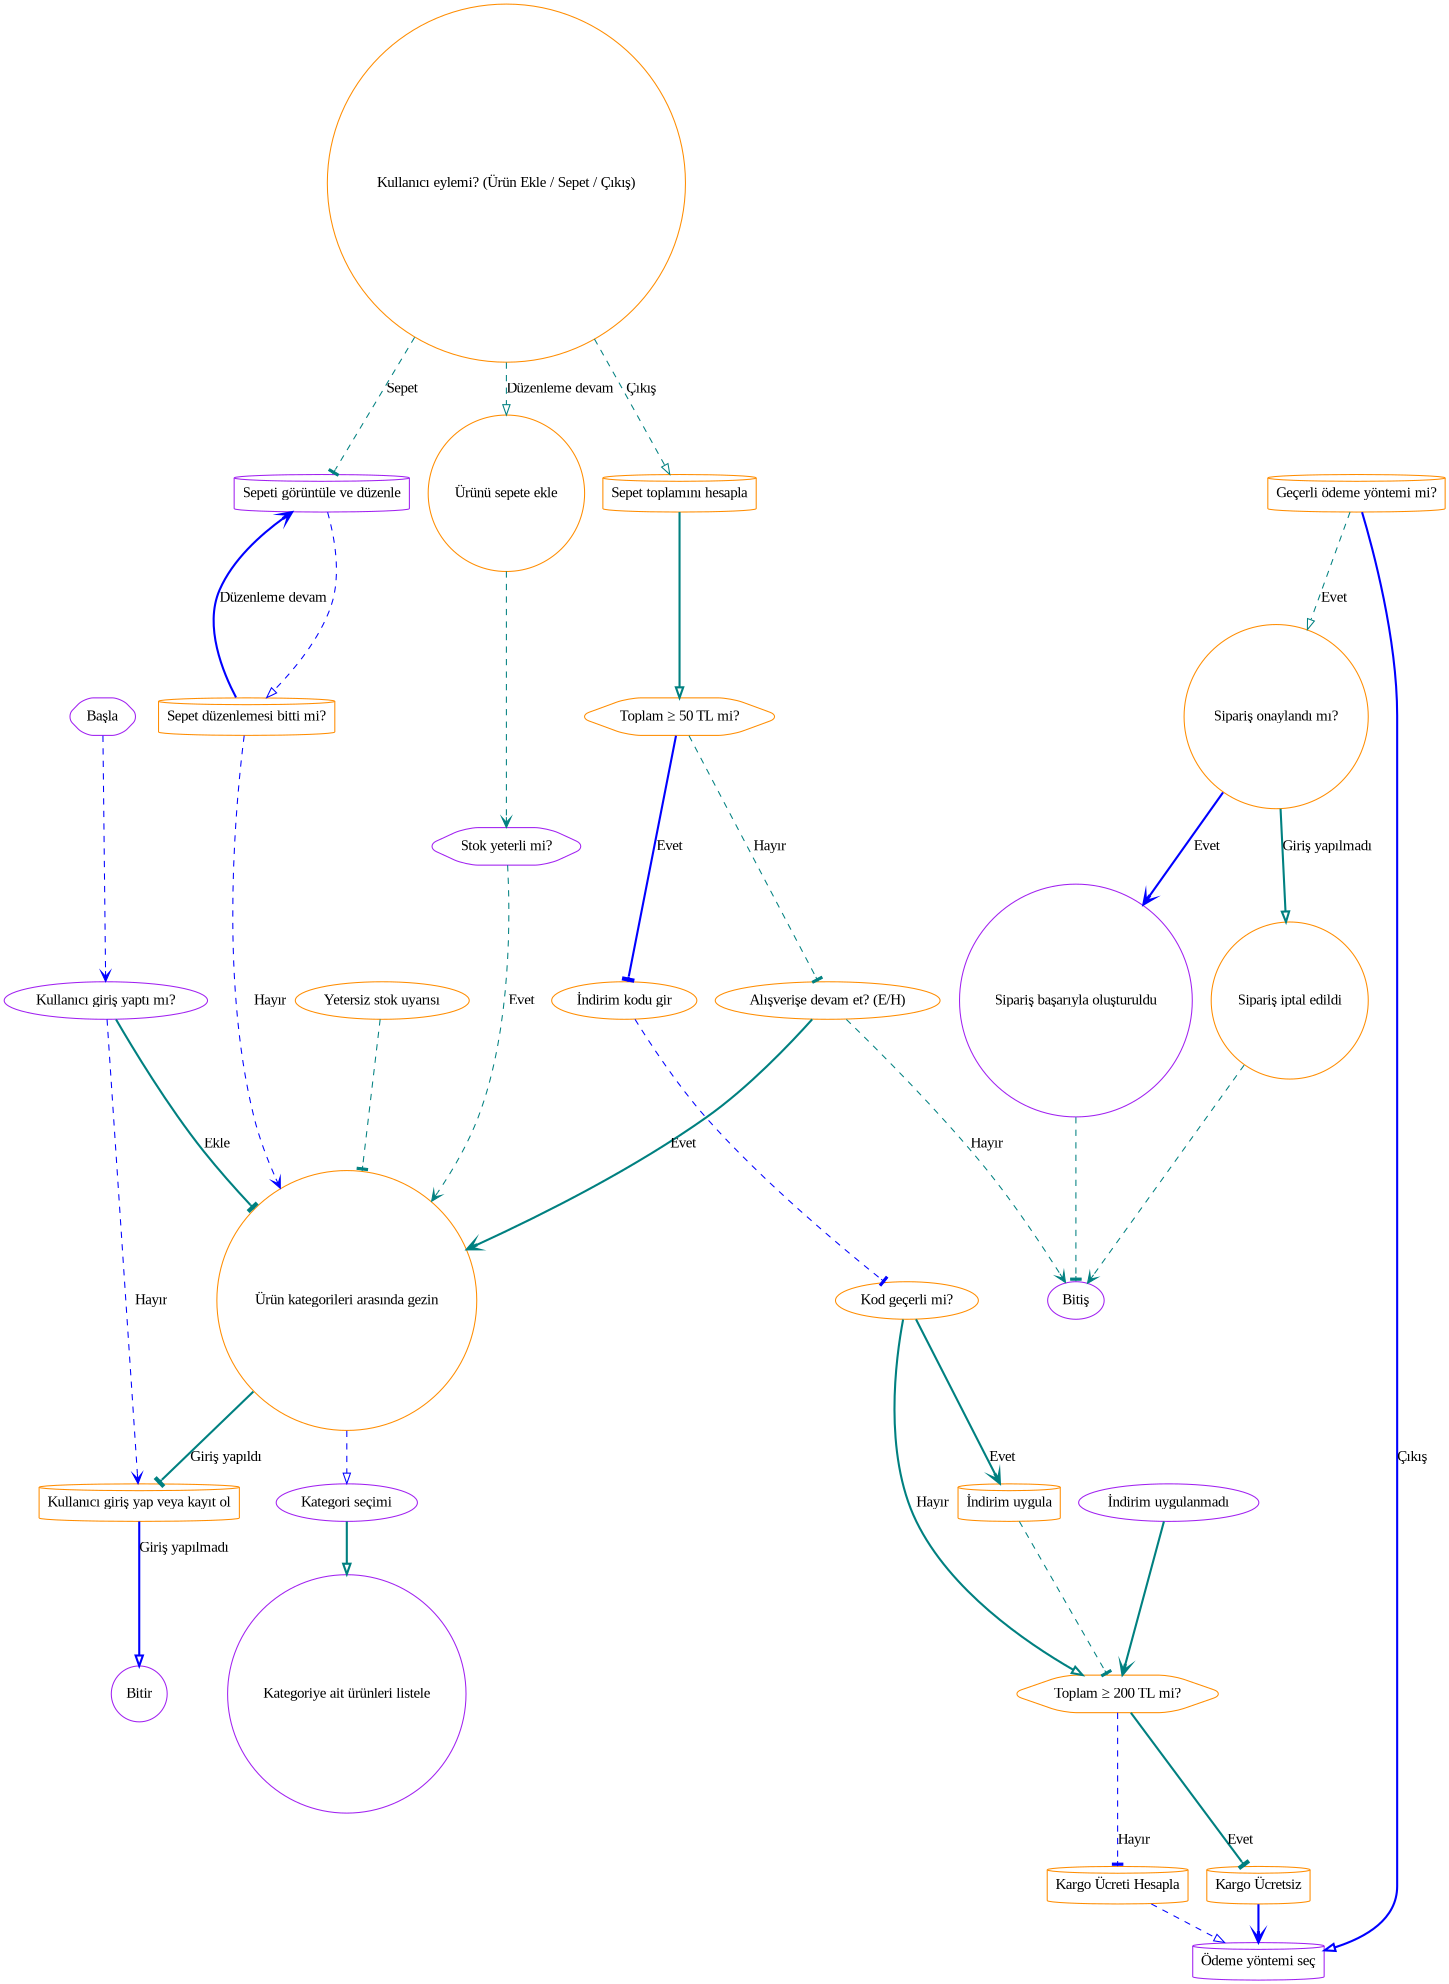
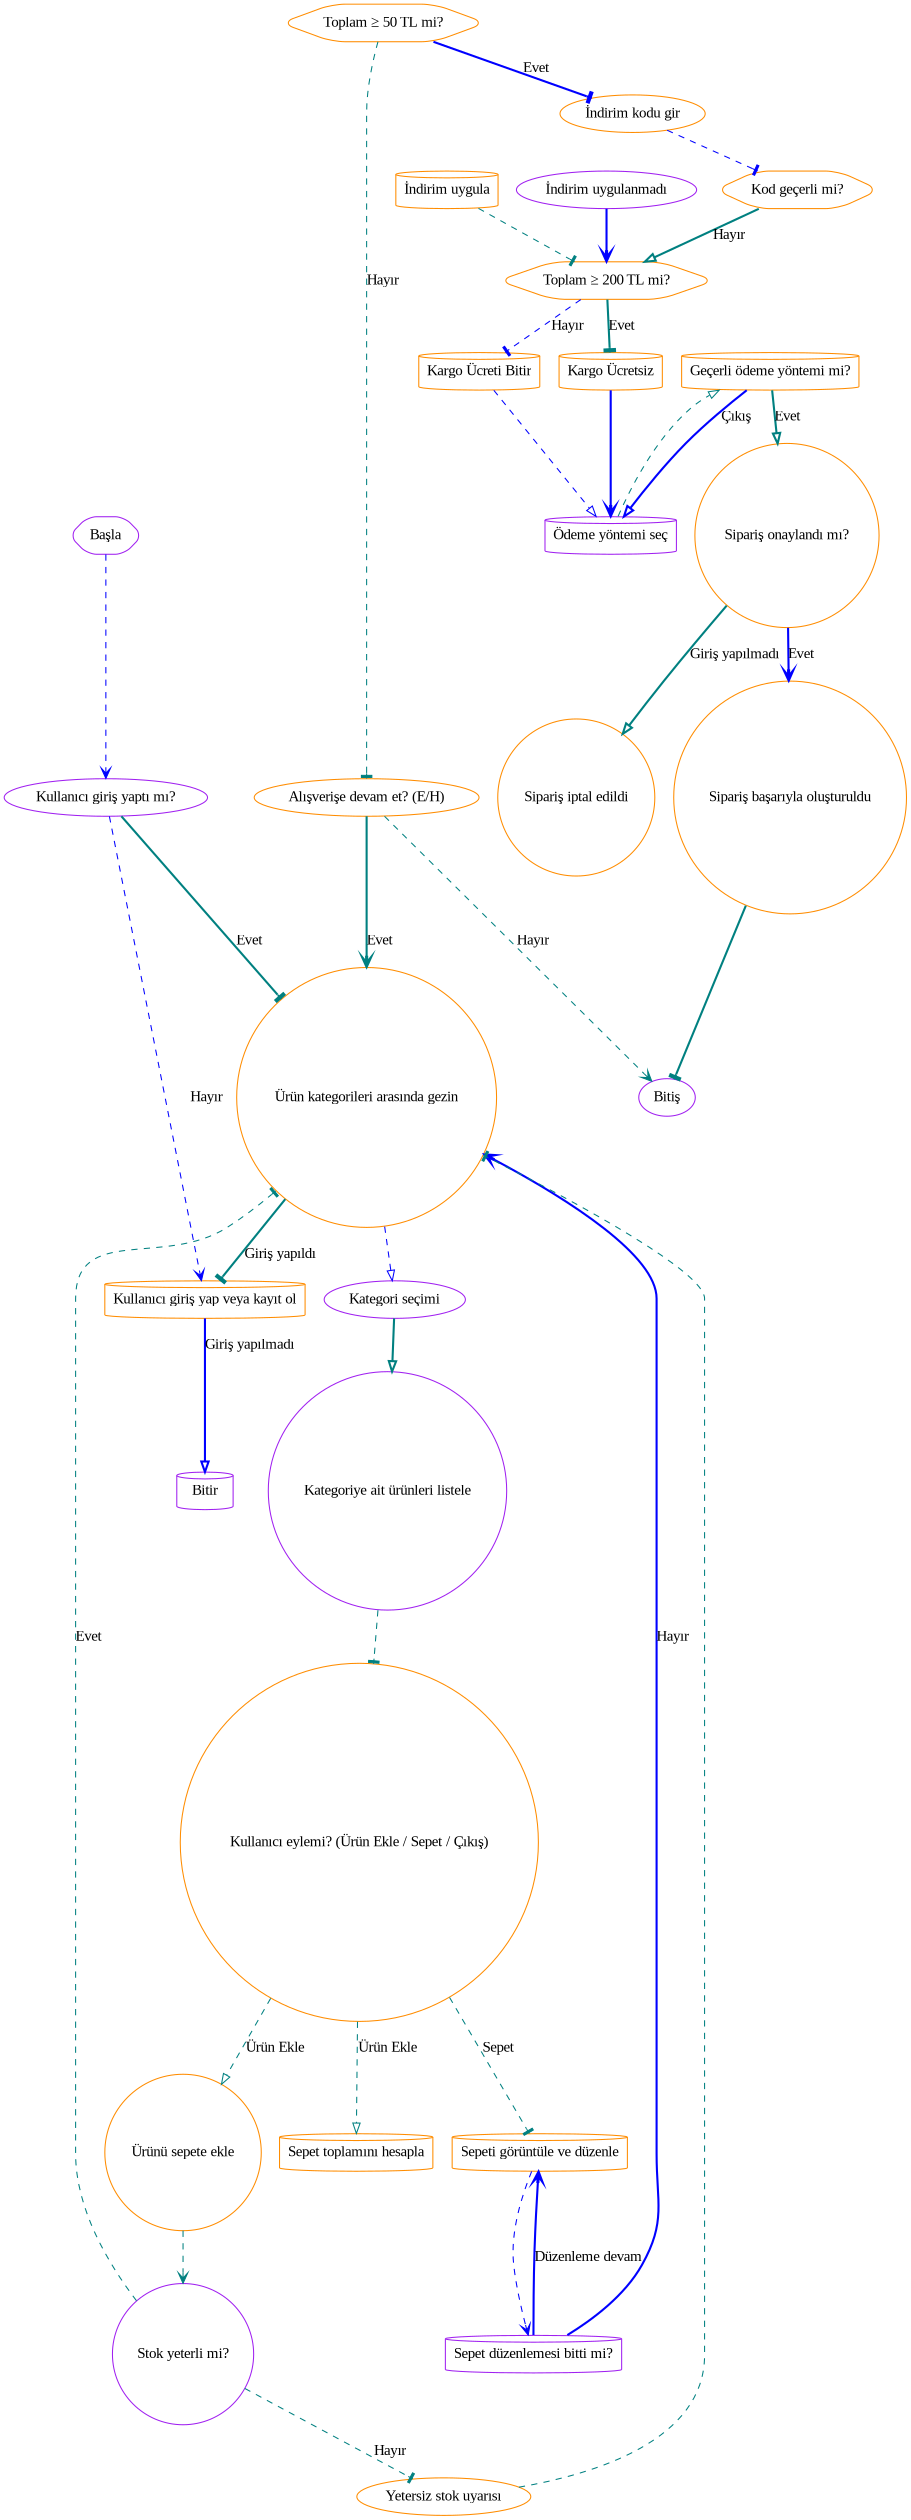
  digraph {
    fontname="Liberation Serif"
    rankdir=TB
    node [color=darkorange fontname="Liberation Serif" shape=cylinder style=rounded]
    edge [arrowhead=vee color=teal fontname="Liberation Serif" style=dashed]
    n1 [color=purple label="Başla" shape=hexagon]
    n2 [color=purple label="Kullanıcı giriş yaptı mı?" shape=ellipse]
    n3 [label="Kullanıcı giriş yap veya kayıt ol"]
    n4 [label="Ürün kategorileri arasında gezin" shape=circle]
-   n5 [color=purple label=Bitir shape=circle]
+   n5 [color=purple label=Bitir]
    n6 [color=purple label="Kategori seçimi" shape=ellipse]
    n7 [color=purple label="Kategoriye ait ürünleri listele" shape=circle]
    n8 [label="Kullanıcı eylemi? (Ürün Ekle / Sepet / Çıkış)" shape=circle]
    n9 [label="Ürünü sepete ekle" shape=circle]
-   n10 [color=purple label="Sepeti görüntüle ve düzenle"]
+   n10 [label="Sepeti görüntüle ve düzenle"]
    n11 [label="Sepet toplamını hesapla"]
-   n12 [color=purple label="Stok yeterli mi?" shape=hexagon]
-   n13 [label="Sepet düzenlemesi bitti mi?"]
+   n12 [color=purple label="Stok yeterli mi?" shape=circle]
+   n13 [color=purple label="Sepet düzenlemesi bitti mi?"]
    n14 [label="Toplam ≥ 50 TL mi?" shape=hexagon]
    n15 [label="Yetersiz stok uyarısı" shape=ellipse]
    n16 [label="Alışverişe devam et? (E/H)" shape=ellipse]
    n17 [label="İndirim kodu gir" shape=ellipse]
    n18 [color=purple label="Bitiş" shape=ellipse]
-   n19 [label="Kod geçerli mi?" shape=ellipse]
+   n19 [label="Kod geçerli mi?" shape=hexagon]
    n20 [label="İndirim uygula"]
    n21 [label="Toplam ≥ 200 TL mi?" shape=hexagon]
    n22 [color=purple label="İndirim uygulanmadı" shape=ellipse]
    n23 [label="Kargo Ücretsiz"]
-   n24 [label="Kargo Ücreti Hesapla"]
+   n24 [label="Kargo Ücreti Bitir"]
    n25 [color=purple label="Ödeme yöntemi seç"]
    n26 [label="Geçerli ödeme yöntemi mi?"]
    n27 [label="Sipariş onaylandı mı?" shape=circle]
-   n28 [color=purple label="Sipariş başarıyla oluşturuldu" shape=circle]
+   n28 [label="Sipariş başarıyla oluşturuldu" shape=circle]
    n29 [label="Sipariş iptal edildi" shape=circle]
    n1 -> n2 [color=blue]
    n2 -> n3 [color=blue label="Hayır"]
-   n2 -> n4 [arrowhead=tee label=Ekle style=bold]
+   n2 -> n4 [arrowhead=tee label=Evet style=bold]
    n3 -> n5 [arrowhead=onormal color=blue label="Giriş yapılmadı" style=bold]
    n4 -> n3 [arrowhead=tee label="Giriş yapıldı" style=bold]
    n4 -> n6 [arrowhead=onormal color=blue]
    n6 -> n7 [arrowhead=onormal style=bold]
-   n8 -> n9 [arrowhead=onormal label="Düzenleme devam"]
+   n7 -> n8 [arrowhead=tee]
+   n8 -> n9 [arrowhead=onormal label="Ürün Ekle"]
    n8 -> n10 [arrowhead=tee label=Sepet]
-   n8 -> n11 [arrowhead=onormal label="Çıkış"]
+   n8 -> n11 [arrowhead=onormal label="Ürün Ekle"]
    n9 -> n12
-   n10 -> n13 [arrowhead=onormal color=blue]
-   n11 -> n14 [arrowhead=onormal style=bold]
-   n12 -> n4 [label=Evet]
-   n13 -> n4 [color=blue label="Hayır"]
+   n10 -> n13 [color=blue]
+   n12 -> n4 [arrowhead=tee label=Evet]
+   n12 -> n15 [arrowhead=tee label="Hayır"]
+   n13 -> n4 [color=blue label="Hayır" style=bold]
    n13 -> n10 [color=blue label="Düzenleme devam" style=bold]
    n14 -> n16 [arrowhead=tee label="Hayır"]
    n14 -> n17 [arrowhead=tee color=blue label=Evet style=bold]
    n15 -> n4 [arrowhead=tee]
    n16 -> n4 [label=Evet style=bold]
    n16 -> n18 [label="Hayır"]
    n17 -> n19 [arrowhead=tee color=blue]
-   n19 -> n20 [label=Evet style=bold]
    n19 -> n21 [arrowhead=onormal label="Hayır" style=bold]
    n20 -> n21 [arrowhead=tee]
    n21 -> n23 [arrowhead=tee label=Evet style=bold]
    n21 -> n24 [arrowhead=tee color=blue label="Hayır"]
-   n22 -> n21 [style=bold]
+   n22 -> n21 [color=blue style=bold]
    n23 -> n25 [color=blue style=bold]
    n24 -> n25 [arrowhead=onormal color=blue]
+   n25 -> n26 [arrowhead=onormal]
    n26 -> n25 [arrowhead=onormal color=blue label="Çıkış" style=bold]
-   n26 -> n27 [arrowhead=onormal label=Evet]
+   n26 -> n27 [arrowhead=onormal label=Evet style=bold]
    n27 -> n28 [color=blue label=Evet style=bold]
    n27 -> n29 [arrowhead=onormal label="Giriş yapılmadı" style=bold]
-   n28 -> n18 [arrowhead=tee]
-   n29 -> n18
+   n28 -> n18 [arrowhead=tee style=bold]
  }
